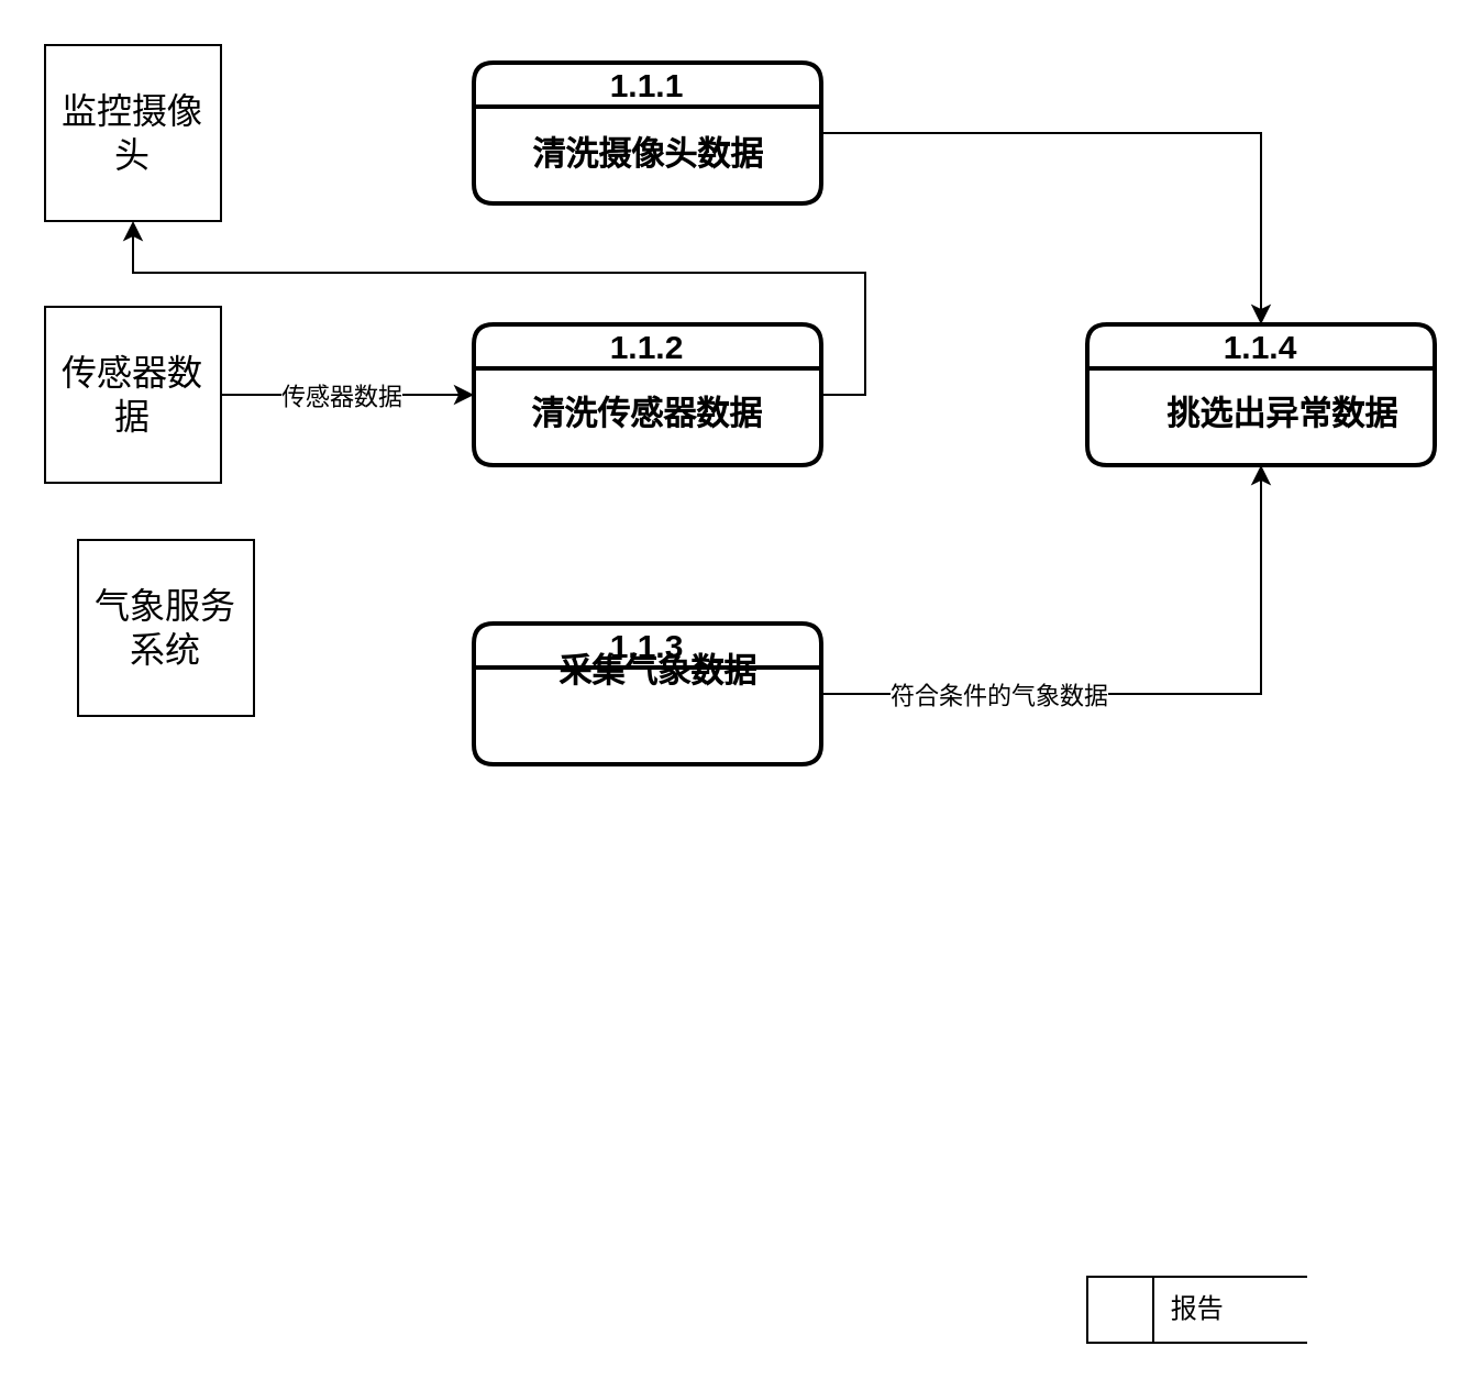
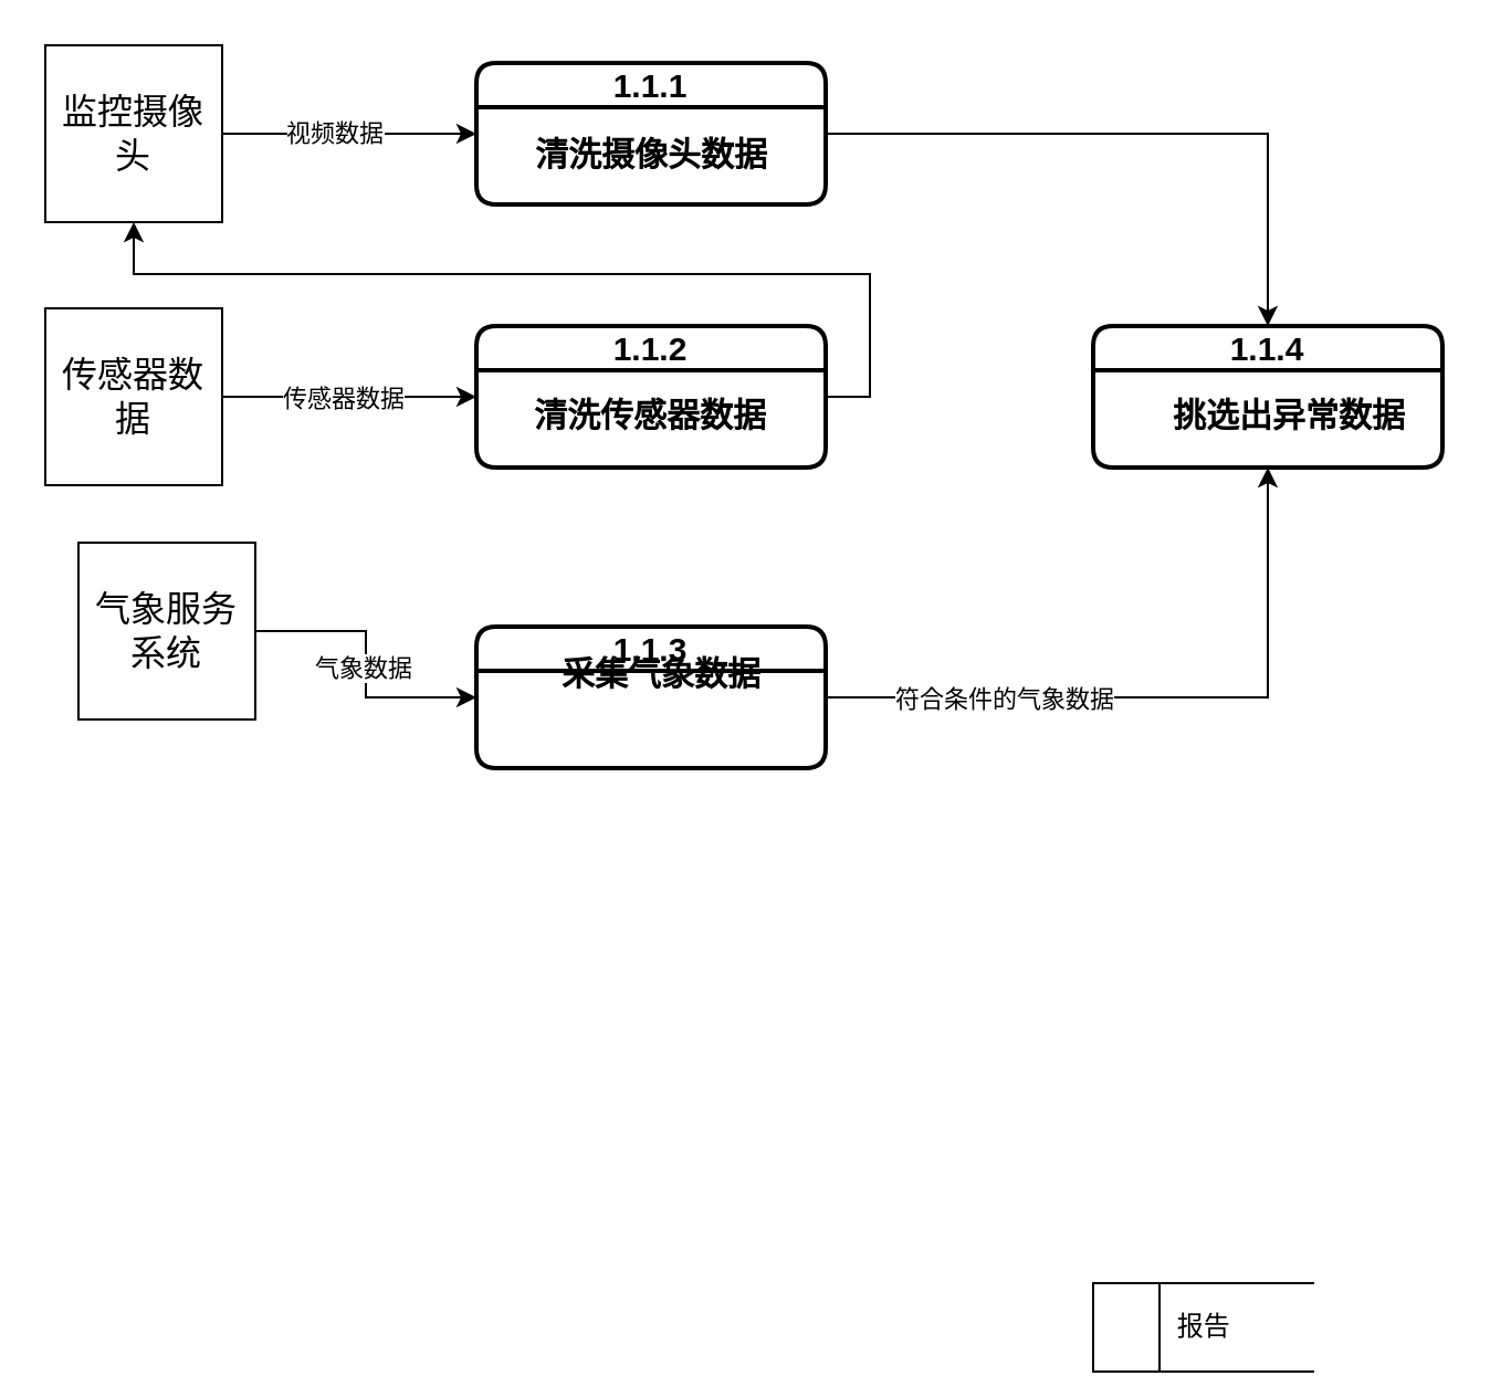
  <mxCell id="0" />
  <mxCell id="1" parent="0" />
+ <mxCell id="2" style="edgeStyle=orthogonalEdgeStyle;rounded=0;orthogonalLoop=1;jettySize=auto;html=1;exitX=1;exitY=0.5;exitDx=0;exitDy=0;entryX=0;entryY=0.5;entryDx=0;entryDy=0;" edge="1" parent="1" source="4" target="13"><mxGeometry relative="1" as="geometry" /></mxCell>
+ <mxCell id="3" value="视频数据" style="edgeLabel;html=1;align=center;verticalAlign=middle;resizable=0;points=[];" vertex="1" connectable="0" parent="2"><mxGeometry x="-0.107" y="1" relative="1" as="geometry"><mxPoint x="-1" as="offset" /></mxGeometry></mxCell>
  <mxCell id="4" value="监控摄像头" style="rounded=0;whiteSpace=wrap;html=1;fontSize=16;" vertex="1" parent="1"><mxGeometry x="20" y="20" width="80" height="80" as="geometry" /></mxCell>
  <mxCell id="5" style="edgeStyle=orthogonalEdgeStyle;rounded=0;orthogonalLoop=1;jettySize=auto;html=1;exitX=1;exitY=0.5;exitDx=0;exitDy=0;entryX=0.5;entryY=1;entryDx=0;entryDy=0;" edge="1" parent="1" source="7" target="22"><mxGeometry relative="1" as="geometry" /></mxCell>
  <mxCell id="6" value="符合条件的气象数据" style="edgeLabel;html=1;align=center;verticalAlign=middle;resizable=0;points=[];" vertex="1" connectable="0" parent="5"><mxGeometry x="-0.476" relative="1" as="geometry"><mxPoint as="offset" /></mxGeometry></mxCell>
  <mxCell id="7" value="1.1.3" style="swimlane;html=1;startSize=20;fontStyle=1;collapsible=0;horizontal=1;swimlaneLine=1;strokeWidth=2;swimlaneFillColor=#ffffff;whiteSpace=wrap;rounded=1;fontSize=15;" vertex="1" parent="1"><mxGeometry x="215" y="283" width="158" height="64" as="geometry" /></mxCell>
  <mxCell id="8" value="采集气象数据" style="text;html=1;align=center;verticalAlign=middle;whiteSpace=wrap;rounded=0;fontSize=15;fontStyle=1" vertex="1" parent="7"><mxGeometry x="33" y="6" width="102" height="30" as="geometry" /></mxCell>
  <mxCell id="9" style="edgeStyle=orthogonalEdgeStyle;rounded=0;orthogonalLoop=1;jettySize=auto;html=1;exitX=1;exitY=0.5;exitDx=0;exitDy=0;" edge="1" parent="1" source="10" target="4"><mxGeometry relative="1" as="geometry" /></mxCell>
  <mxCell id="10" value="1.1.2" style="swimlane;html=1;startSize=20;fontStyle=1;collapsible=0;horizontal=1;swimlaneLine=1;strokeWidth=2;swimlaneFillColor=#ffffff;whiteSpace=wrap;rounded=1;fontSize=15;" vertex="1" parent="1"><mxGeometry x="215" y="147" width="158" height="64" as="geometry" /></mxCell>
  <mxCell id="11" value="清洗传感器数据" style="text;html=1;align=center;verticalAlign=middle;whiteSpace=wrap;rounded=0;fontSize=15;fontStyle=1" vertex="1" parent="10"><mxGeometry x="21" y="25" width="116" height="30" as="geometry" /></mxCell>
  <mxCell id="12" style="edgeStyle=orthogonalEdgeStyle;rounded=0;orthogonalLoop=1;jettySize=auto;html=1;exitX=1;exitY=0.5;exitDx=0;exitDy=0;entryX=0.5;entryY=0;entryDx=0;entryDy=0;" edge="1" parent="1" source="13" target="22"><mxGeometry relative="1" as="geometry" /></mxCell>
  <mxCell id="13" value="1.1.1" style="swimlane;html=1;startSize=20;fontStyle=1;collapsible=0;horizontal=1;swimlaneLine=1;strokeWidth=2;swimlaneFillColor=#ffffff;whiteSpace=wrap;rounded=1;fontSize=15;" vertex="1" parent="1"><mxGeometry x="215" y="28" width="158" height="64" as="geometry" /></mxCell>
  <mxCell id="14" value="清洗摄像头数据" style="text;html=1;align=center;verticalAlign=middle;whiteSpace=wrap;rounded=0;fontSize=15;fontStyle=1" vertex="1" parent="13"><mxGeometry x="23.5" y="26" width="111" height="30" as="geometry" /></mxCell>
  <mxCell id="15" style="edgeStyle=orthogonalEdgeStyle;rounded=0;orthogonalLoop=1;jettySize=auto;html=1;exitX=1;exitY=0.5;exitDx=0;exitDy=0;entryX=0;entryY=0.5;entryDx=0;entryDy=0;" edge="1" parent="1" source="17" target="10"><mxGeometry relative="1" as="geometry" /></mxCell>
  <mxCell id="16" value="传感器数据" style="edgeLabel;html=1;align=center;verticalAlign=middle;resizable=0;points=[];" vertex="1" connectable="0" parent="15"><mxGeometry x="-0.154" y="3" relative="1" as="geometry"><mxPoint x="5" y="3" as="offset" /></mxGeometry></mxCell>
  <mxCell id="17" value="传感器数据" style="rounded=0;whiteSpace=wrap;html=1;fontSize=16;" vertex="1" parent="1"><mxGeometry x="20" y="139" width="80" height="80" as="geometry" /></mxCell>
+ <mxCell id="18" style="edgeStyle=orthogonalEdgeStyle;rounded=0;orthogonalLoop=1;jettySize=auto;html=1;exitX=1;exitY=0.5;exitDx=0;exitDy=0;entryX=0;entryY=0.5;entryDx=0;entryDy=0;" edge="1" parent="1" source="20" target="7"><mxGeometry relative="1" as="geometry" /></mxCell>
+ <mxCell id="19" value="气象数据" style="edgeLabel;html=1;align=center;verticalAlign=middle;resizable=0;points=[];" vertex="1" connectable="0" parent="18"><mxGeometry x="0.009" y="-1" relative="1" as="geometry"><mxPoint x="-1" as="offset" /></mxGeometry></mxCell>
  <mxCell id="20" value="气象服务系统" style="rounded=0;whiteSpace=wrap;html=1;fontSize=16;" vertex="1" parent="1"><mxGeometry x="35" y="245" width="80" height="80" as="geometry" /></mxCell>
- <mxCell id="21" value="&amp;nbsp; &amp;nbsp; &amp;nbsp; &amp;nbsp; &amp;nbsp; 报告" style="html=1;dashed=0;whiteSpace=wrap;shape=mxgraph.dfd.dataStoreID;align=left;spacingLeft=3;points=[[0,0],[0.5,0],[1,0],[0,0.5],[1,0.5],[0,1],[0.5,1],[1,1]];" vertex="1" parent="1"><mxGeometry x="494" y="580" width="100" height="30" as="geometry" /></mxCell>
+ <mxCell id="21" value="&amp;nbsp; &amp;nbsp; &amp;nbsp; &amp;nbsp; &amp;nbsp; 报告" style="html=1;dashed=0;whiteSpace=wrap;shape=mxgraph.dfd.dataStoreID;align=left;spacingLeft=3;points=[[0,0],[0.5,0],[1,0],[0,0.5],[1,0.5],[0,1],[0.5,1],[1,1]];" vertex="1" parent="1"><mxGeometry x="494" y="580" width="100" height="40" as="geometry" /></mxCell>
  <mxCell id="22" value="1.1.4" style="swimlane;html=1;startSize=20;fontStyle=1;collapsible=0;horizontal=1;swimlaneLine=1;strokeWidth=2;swimlaneFillColor=#ffffff;whiteSpace=wrap;rounded=1;fontSize=15;" vertex="1" parent="1"><mxGeometry x="494" y="147" width="158" height="64" as="geometry" /></mxCell>
  <mxCell id="23" value="挑选出异常数据" style="text;html=1;align=center;verticalAlign=middle;whiteSpace=wrap;rounded=0;fontSize=15;fontStyle=1" vertex="1" parent="22"><mxGeometry x="31" y="25" width="116" height="30" as="geometry" /></mxCell>
